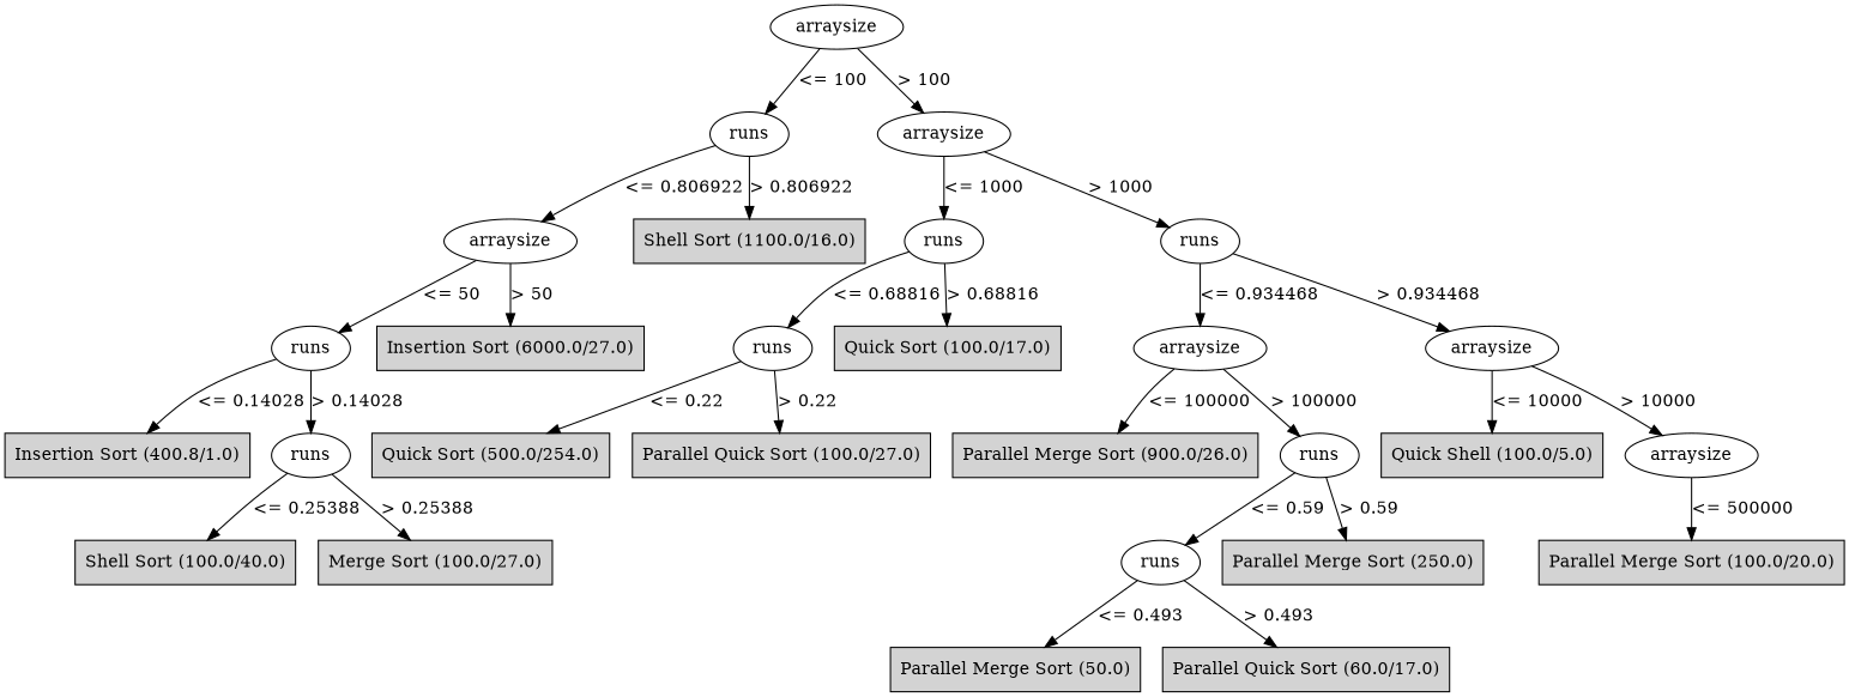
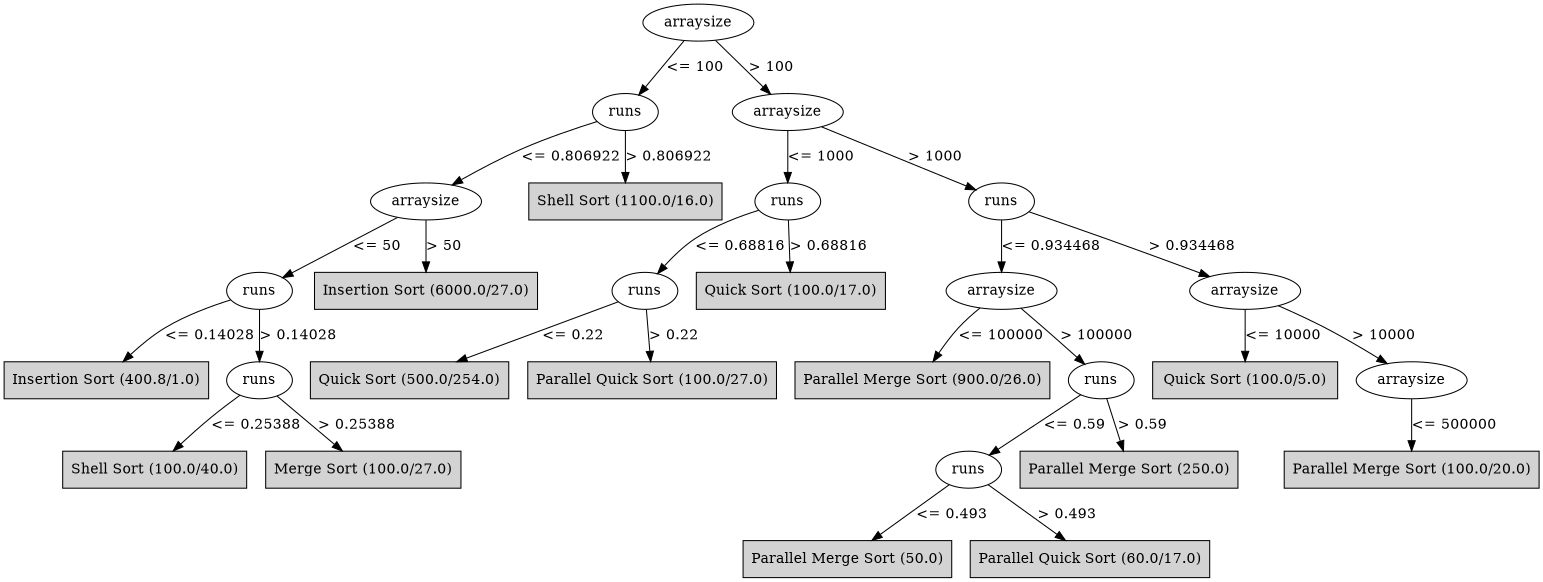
  digraph {
    n1 [label=arraysize]
    n2 [label=runs]
    n3 [label=arraysize]
    n4 [label=arraysize]
    n5 [label="Shell Sort (1100.0/16.0)" shape=box style=filled]
    n6 [label=runs]
    n7 [label=runs]
    n8 [label=runs]
    n9 [label="Insertion Sort (6000.0/27.0)" shape=box style=filled]
    n10 [label="Insertion Sort (400.8/1.0)" shape=box style=filled]
    n11 [label=runs]
    n12 [label="Shell Sort (100.0/40.0)" shape=box style=filled]
    n13 [label="Merge Sort (100.0/27.0)" shape=box style=filled]
    n14 [label=runs]
    n15 [label="Quick Sort (100.0/17.0)" shape=box style=filled]
    n16 [label=arraysize]
    n17 [label=arraysize]
    n18 [label="Quick Sort (500.0/254.0)" shape=box style=filled]
    n19 [label="Parallel Quick Sort (100.0/27.0)" shape=box style=filled]
    n20 [label="Parallel Merge Sort (900.0/26.0)" shape=box style=filled]
    n21 [label=runs]
-   n22 [label="Quick Shell (100.0/5.0)" shape=box style=filled]
+   n22 [label="Quick Sort (100.0/5.0)" shape=box style=filled]
    n23 [label=arraysize]
    n24 [label=runs]
    n25 [label="Parallel Merge Sort (250.0)" shape=box style=filled]
    n26 [label="Parallel Merge Sort (50.0)" shape=box style=filled]
    n27 [label="Parallel Quick Sort (60.0/17.0)" shape=box style=filled]
    n28 [label="Parallel Merge Sort (100.0/20.0)" shape=box style=filled]
    n1 -> n2 [label="<= 100"]
    n1 -> n3 [label="> 100"]
    n2 -> n4 [label="<= 0.806922"]
    n2 -> n5 [label="> 0.806922"]
    n3 -> n6 [label="<= 1000"]
    n3 -> n7 [label="> 1000"]
    n4 -> n8 [label="<= 50"]
    n4 -> n9 [label="> 50"]
    n6 -> n14 [label="<= 0.68816"]
    n6 -> n15 [label="> 0.68816"]
    n7 -> n16 [label="<= 0.934468"]
    n7 -> n17 [label="> 0.934468"]
    n8 -> n10 [label="<= 0.14028"]
    n8 -> n11 [label="> 0.14028"]
    n11 -> n12 [label="<= 0.25388"]
    n11 -> n13 [label="> 0.25388"]
    n14 -> n18 [label="<= 0.22"]
    n14 -> n19 [label="> 0.22"]
    n16 -> n20 [label="<= 100000"]
    n16 -> n21 [label="> 100000"]
    n17 -> n22 [label="<= 10000"]
    n17 -> n23 [label="> 10000"]
    n21 -> n24 [label="<= 0.59"]
    n21 -> n25 [label="> 0.59"]
    n23 -> n28 [label="<= 500000"]
    n24 -> n26 [label="<= 0.493"]
    n24 -> n27 [label="> 0.493"]
  }
